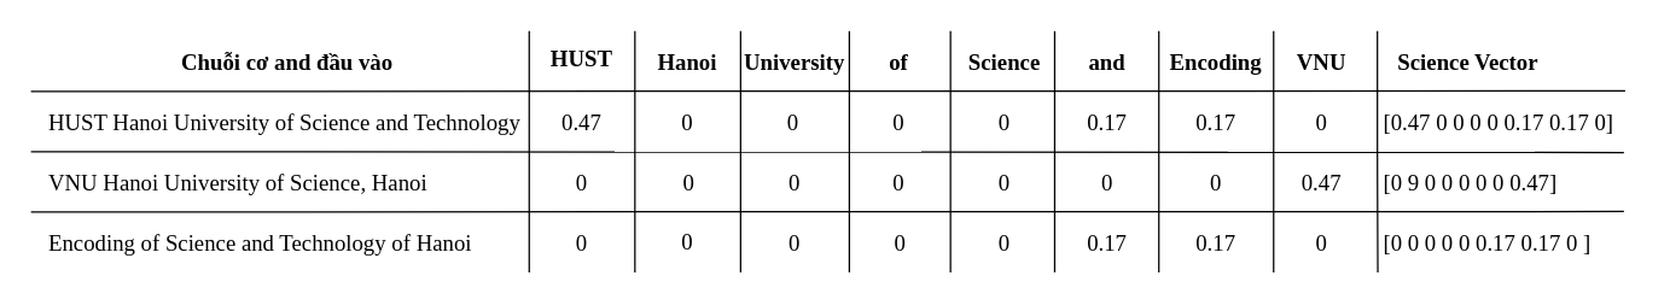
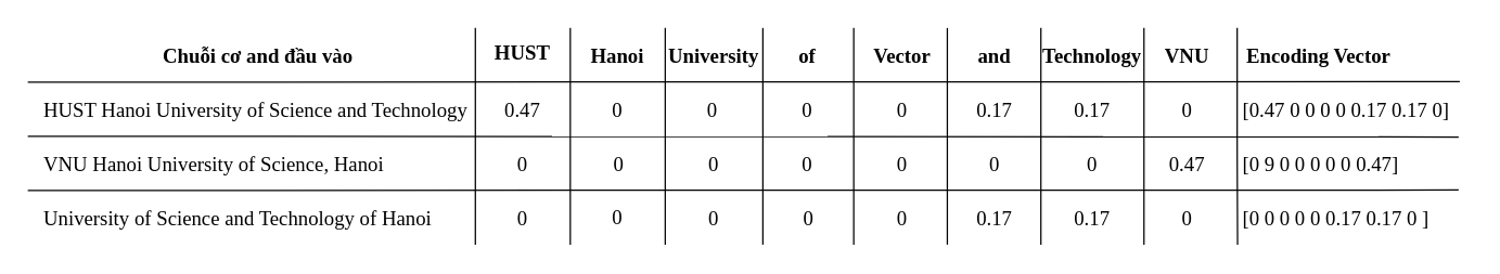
  <mxCell id="0" />
  <mxCell id="1" parent="0" />
  <mxCell id="2" value="&lt;p&gt;&lt;font style=&quot;line-height: 120%&quot; face=&quot;Latin Modern&quot; size=&quot;1&quot;&gt;&lt;b style=&quot;font-size: 15px&quot;&gt;HUST&lt;/b&gt;&lt;/font&gt;&lt;/p&gt;" style="text;html=1;strokeColor=none;fillColor=none;align=center;verticalAlign=middle;whiteSpace=wrap;rounded=0;fontFamily=Latin Modern 2;FType=w;" parent="1" vertex="1"><mxGeometry x="350" y="20" width="70" height="40" as="geometry" /></mxCell>
  <mxCell id="3" value="" style="endArrow=none;html=1;fontStyle=1;exitX=1;exitY=1;exitDx=0;exitDy=0;" parent="1" edge="1"><mxGeometry width="50" height="50" relative="1" as="geometry"><mxPoint x="420" y="180" as="sourcePoint" /><mxPoint x="420" y="20" as="targetPoint" /></mxGeometry></mxCell>
  <mxCell id="4" value="&lt;p&gt;&lt;font face=&quot;Latin Modern&quot; size=&quot;1&quot;&gt;&lt;b style=&quot;font-size: 15px&quot;&gt;Hanoi&lt;/b&gt;&lt;/font&gt;&lt;/p&gt;" style="text;html=1;strokeColor=none;fillColor=none;align=center;verticalAlign=middle;whiteSpace=wrap;rounded=0;fontFamily=Latin Modern 2;FType=w;" parent="1" vertex="1"><mxGeometry x="420" y="20" width="70" height="40" as="geometry" /></mxCell>
  <mxCell id="5" value="&lt;p&gt;&lt;font face=&quot;Latin Modern&quot; size=&quot;1&quot;&gt;&lt;b style=&quot;font-size: 15px&quot;&gt;University&lt;/b&gt;&lt;/font&gt;&lt;/p&gt;" style="text;html=1;strokeColor=none;fillColor=none;align=center;verticalAlign=middle;whiteSpace=wrap;rounded=0;fontFamily=Latin Modern 2;FType=w;" parent="1" vertex="1"><mxGeometry x="491" y="20" width="70" height="40" as="geometry" /></mxCell>
  <mxCell id="6" value="&lt;p&gt;&lt;font face=&quot;Latin Modern&quot; size=&quot;1&quot;&gt;&lt;b style=&quot;font-size: 15px&quot;&gt;of&lt;/b&gt;&lt;/font&gt;&lt;/p&gt;" style="text;html=1;strokeColor=none;fillColor=none;align=center;verticalAlign=middle;whiteSpace=wrap;rounded=0;fontFamily=Latin Modern 2;FType=w;" parent="1" vertex="1"><mxGeometry x="560" y="20" width="70" height="40" as="geometry" /></mxCell>
- <mxCell id="7" value="&lt;p&gt;&lt;font face=&quot;Latin Modern&quot; style=&quot;font-size: 15px&quot;&gt;Science&lt;/font&gt;&lt;/p&gt;" style="text;html=1;strokeColor=none;fillColor=none;align=center;verticalAlign=middle;whiteSpace=wrap;rounded=0;fontFamily=Latin Modern 2;FType=w;fontStyle=1" parent="1" vertex="1"><mxGeometry x="630" y="20" width="70" height="40" as="geometry" /></mxCell>
+ <mxCell id="7" value="&lt;p&gt;&lt;font face=&quot;Latin Modern&quot; style=&quot;font-size: 15px&quot;&gt;Vector&lt;/font&gt;&lt;/p&gt;" style="text;html=1;strokeColor=none;fillColor=none;align=center;verticalAlign=middle;whiteSpace=wrap;rounded=0;fontFamily=Latin Modern 2;FType=w;fontStyle=1" parent="1" vertex="1"><mxGeometry x="630" y="20" width="70" height="40" as="geometry" /></mxCell>
  <mxCell id="8" value="&lt;p&gt;&lt;font style=&quot;line-height: 120% ; font-size: 15px&quot; face=&quot;Latin Modern&quot;&gt;and&lt;/font&gt;&lt;/p&gt;" style="text;html=1;strokeColor=none;fillColor=none;align=center;verticalAlign=middle;whiteSpace=wrap;rounded=0;fontFamily=Latin Modern 2;FType=w;fontStyle=1" parent="1" vertex="1"><mxGeometry x="698" y="20" width="70" height="40" as="geometry" /></mxCell>
  <mxCell id="9" value="&lt;p&gt;&lt;font face=&quot;Latin Modern&quot; style=&quot;font-size: 15px&quot;&gt;VNU&lt;/font&gt;&lt;/p&gt;" style="text;html=1;strokeColor=none;fillColor=none;align=center;verticalAlign=middle;whiteSpace=wrap;rounded=0;fontFamily=Latin Modern 2;FType=w;fontStyle=1" parent="1" vertex="1"><mxGeometry x="840" y="20" width="70" height="40" as="geometry" /></mxCell>
- <mxCell id="10" value="&lt;p&gt;&lt;font style=&quot;line-height: 120% ; font-size: 15px&quot; face=&quot;Latin Modern&quot;&gt;Encoding&lt;/font&gt;&lt;/p&gt;" style="text;html=1;strokeColor=none;fillColor=none;align=center;verticalAlign=middle;whiteSpace=wrap;rounded=0;fontFamily=Latin Modern 2;FType=w;fontStyle=1" parent="1" vertex="1"><mxGeometry x="770" y="20" width="70" height="40" as="geometry" /></mxCell>
+ <mxCell id="10" value="&lt;p&gt;&lt;font style=&quot;line-height: 120% ; font-size: 15px&quot; face=&quot;Latin Modern&quot;&gt;Technology&lt;/font&gt;&lt;/p&gt;" style="text;html=1;strokeColor=none;fillColor=none;align=center;verticalAlign=middle;whiteSpace=wrap;rounded=0;fontFamily=Latin Modern 2;FType=w;fontStyle=1" parent="1" vertex="1"><mxGeometry x="770" y="20" width="70" height="40" as="geometry" /></mxCell>
  <mxCell id="11" value="" style="endArrow=none;html=1;entryX=0.952;entryY=-0.008;entryDx=0;entryDy=0;entryPerimeter=0;" parent="1" edge="1" target="50"><mxGeometry width="50" height="50" relative="1" as="geometry"><mxPoint x="20" y="60" as="sourcePoint" /><mxPoint x="1040" y="60" as="targetPoint" /></mxGeometry></mxCell>
- <mxCell id="12" value="&lt;p&gt;&lt;font face=&quot;Latin Modern&quot; style=&quot;font-size: 15px&quot;&gt;Science Vector&lt;/font&gt;&lt;/p&gt;" style="text;html=1;strokeColor=none;fillColor=none;align=center;verticalAlign=middle;whiteSpace=wrap;rounded=0;fontFamily=Latin Modern 2;FType=w;fontStyle=1" parent="1" vertex="1"><mxGeometry x="912" y="20" width="120" height="40" as="geometry" /></mxCell>
+ <mxCell id="12" value="&lt;p&gt;&lt;font face=&quot;Latin Modern&quot; style=&quot;font-size: 15px&quot;&gt;Encoding Vector&lt;/font&gt;&lt;/p&gt;" style="text;html=1;strokeColor=none;fillColor=none;align=center;verticalAlign=middle;whiteSpace=wrap;rounded=0;fontFamily=Latin Modern 2;FType=w;fontStyle=1" parent="1" vertex="1"><mxGeometry x="912" y="20" width="120" height="40" as="geometry" /></mxCell>
  <mxCell id="13" value="&lt;p&gt;&lt;font face=&quot;Latin Modern&quot; size=&quot;1&quot;&gt;&lt;b style=&quot;font-size: 15px&quot;&gt;Chuỗi cơ and đầu vào&lt;/b&gt;&lt;/font&gt;&lt;/p&gt;" style="text;html=1;strokeColor=none;fillColor=none;align=center;verticalAlign=middle;whiteSpace=wrap;rounded=0;fontFamily=Latin Modern 2;FType=w;" parent="1" vertex="1"><mxGeometry x="30" y="20" width="320" height="40" as="geometry" /></mxCell>
  <mxCell id="14" value="&lt;p&gt;&lt;span style=&quot;font-family: &amp;#34;latin modern&amp;#34; ; font-size: 15px&quot;&gt;HUST Hanoi University of Science and Technology&lt;/span&gt;&lt;br&gt;&lt;/p&gt;" style="text;html=1;strokeColor=none;fillColor=none;align=left;verticalAlign=middle;whiteSpace=wrap;rounded=0;fontFamily=Latin Modern 2;FType=w;" parent="1" vertex="1"><mxGeometry x="30" y="60" width="320" height="40" as="geometry" /></mxCell>
  <mxCell id="15" value="&lt;p&gt;&lt;span style=&quot;font-family: &amp;#34;latin modern&amp;#34; ; font-size: 15px&quot;&gt;VNU Hanoi University of Science, Hanoi&lt;/span&gt;&lt;br&gt;&lt;/p&gt;" style="text;html=1;strokeColor=none;fillColor=none;align=left;verticalAlign=middle;whiteSpace=wrap;rounded=0;fontFamily=Latin Modern 2;FType=w;" parent="1" vertex="1"><mxGeometry x="30" y="100" width="320" height="40" as="geometry" /></mxCell>
- <mxCell id="16" value="&lt;p&gt;&lt;span style=&quot;font-family: &amp;#34;latin modern&amp;#34; ; font-size: 15px&quot;&gt;Encoding of Science and Technology of Hanoi&lt;/span&gt;&lt;br&gt;&lt;/p&gt;" style="text;html=1;strokeColor=none;fillColor=none;align=left;verticalAlign=middle;whiteSpace=wrap;rounded=0;fontFamily=Latin Modern 2;FType=w;" parent="1" vertex="1"><mxGeometry x="30" y="140" width="320" height="40" as="geometry" /></mxCell>
+ <mxCell id="16" value="&lt;p&gt;&lt;span style=&quot;font-family: &amp;#34;latin modern&amp;#34; ; font-size: 15px&quot;&gt;University of Science and Technology of Hanoi&lt;/span&gt;&lt;br&gt;&lt;/p&gt;" style="text;html=1;strokeColor=none;fillColor=none;align=left;verticalAlign=middle;whiteSpace=wrap;rounded=0;fontFamily=Latin Modern 2;FType=w;" parent="1" vertex="1"><mxGeometry x="30" y="140" width="320" height="40" as="geometry" /></mxCell>
  <mxCell id="17" value="&lt;p&gt;&lt;font face=&quot;Latin Modern&quot;&gt;&lt;span style=&quot;font-size: 15px&quot;&gt;0.47&lt;/span&gt;&lt;/font&gt;&lt;/p&gt;" style="text;html=1;strokeColor=none;fillColor=none;align=center;verticalAlign=middle;whiteSpace=wrap;rounded=0;fontFamily=Latin Modern 2;FType=w;" parent="1" vertex="1"><mxGeometry x="350" y="60" width="70" height="40" as="geometry" /></mxCell>
  <mxCell id="18" value="&lt;p&gt;&lt;font style=&quot;line-height: 120% ; font-size: 15px&quot; face=&quot;Latin Modern&quot;&gt;0&lt;/font&gt;&lt;/p&gt;" style="text;html=1;strokeColor=none;fillColor=none;align=center;verticalAlign=middle;whiteSpace=wrap;rounded=0;fontFamily=Latin Modern 2;FType=w;" parent="1" vertex="1"><mxGeometry x="420" y="60" width="70" height="40" as="geometry" /></mxCell>
  <mxCell id="19" value="&lt;p&gt;&lt;font style=&quot;line-height: 120% ; font-size: 15px&quot; face=&quot;Latin Modern&quot;&gt;0&lt;/font&gt;&lt;/p&gt;" style="text;html=1;strokeColor=none;fillColor=none;align=center;verticalAlign=middle;whiteSpace=wrap;rounded=0;fontFamily=Latin Modern 2;FType=w;" parent="1" vertex="1"><mxGeometry x="490" y="60" width="70" height="40" as="geometry" /></mxCell>
  <mxCell id="20" value="&lt;p&gt;&lt;font style=&quot;line-height: 120% ; font-size: 15px&quot; face=&quot;Latin Modern&quot;&gt;0&lt;/font&gt;&lt;/p&gt;" style="text;html=1;strokeColor=none;fillColor=none;align=center;verticalAlign=middle;whiteSpace=wrap;rounded=0;fontFamily=Latin Modern 2;FType=w;" parent="1" vertex="1"><mxGeometry x="560" y="60" width="70" height="40" as="geometry" /></mxCell>
  <mxCell id="21" value="&lt;p&gt;&lt;font style=&quot;line-height: 120% ; font-size: 15px&quot; face=&quot;Latin Modern&quot;&gt;0&lt;/font&gt;&lt;/p&gt;" style="text;html=1;strokeColor=none;fillColor=none;align=center;verticalAlign=middle;whiteSpace=wrap;rounded=0;fontFamily=Latin Modern 2;FType=w;" parent="1" vertex="1"><mxGeometry x="630" y="60" width="70" height="40" as="geometry" /></mxCell>
  <mxCell id="22" value="&lt;p&gt;&lt;font style=&quot;line-height: 120% ; font-size: 15px&quot; face=&quot;Latin Modern&quot;&gt;0.17&lt;/font&gt;&lt;/p&gt;" style="text;html=1;strokeColor=none;fillColor=none;align=center;verticalAlign=middle;whiteSpace=wrap;rounded=0;fontFamily=Latin Modern 2;FType=w;" parent="1" vertex="1"><mxGeometry x="770" y="60" width="70" height="40" as="geometry" /></mxCell>
  <mxCell id="23" value="&lt;p&gt;&lt;font style=&quot;line-height: 120% ; font-size: 15px&quot; face=&quot;Latin Modern&quot;&gt;0&lt;/font&gt;&lt;/p&gt;" style="text;html=1;strokeColor=none;fillColor=none;align=center;verticalAlign=middle;whiteSpace=wrap;rounded=0;fontFamily=Latin Modern 2;FType=w;" parent="1" vertex="1"><mxGeometry x="840" y="140" width="70" height="40" as="geometry" /></mxCell>
  <mxCell id="24" value="&lt;p&gt;&lt;font style=&quot;line-height: 120% ; font-size: 15px&quot; face=&quot;Latin Modern&quot;&gt;0.47&lt;/font&gt;&lt;/p&gt;" style="text;html=1;strokeColor=none;fillColor=none;align=center;verticalAlign=middle;whiteSpace=wrap;rounded=0;fontFamily=Latin Modern 2;FType=w;" parent="1" vertex="1"><mxGeometry x="840" y="100" width="70" height="40" as="geometry" /></mxCell>
  <mxCell id="25" value="" style="endArrow=none;html=1;" parent="1" edge="1"><mxGeometry width="50" height="50" relative="1" as="geometry"><mxPoint x="350" y="180" as="sourcePoint" /><mxPoint x="350" y="20" as="targetPoint" /><Array as="points"><mxPoint x="350" y="110" /></Array></mxGeometry></mxCell>
  <mxCell id="26" value="" style="endArrow=none;html=1;fontStyle=1" parent="1" edge="1"><mxGeometry width="50" height="50" relative="1" as="geometry"><mxPoint x="490" y="180" as="sourcePoint" /><mxPoint x="490" y="20" as="targetPoint" /><Array as="points"><mxPoint x="490" y="110" /></Array></mxGeometry></mxCell>
  <mxCell id="27" value="" style="endArrow=none;html=1;" parent="1" edge="1"><mxGeometry width="50" height="50" relative="1" as="geometry"><mxPoint x="562" y="180" as="sourcePoint" /><mxPoint x="562" y="20" as="targetPoint" /><Array as="points"><mxPoint x="562" y="110" /></Array></mxGeometry></mxCell>
  <mxCell id="28" value="" style="endArrow=none;html=1;" parent="1" edge="1"><mxGeometry width="50" height="50" relative="1" as="geometry"><mxPoint x="629" y="180" as="sourcePoint" /><mxPoint x="629" y="20" as="targetPoint" /><Array as="points"><mxPoint x="629" y="110" /></Array></mxGeometry></mxCell>
  <mxCell id="29" value="" style="endArrow=none;html=1;" parent="1" edge="1"><mxGeometry width="50" height="50" relative="1" as="geometry"><mxPoint x="698" y="180" as="sourcePoint" /><mxPoint x="698" y="20" as="targetPoint" /><Array as="points"><mxPoint x="698" y="110" /></Array></mxGeometry></mxCell>
  <mxCell id="30" value="" style="endArrow=none;html=1;" parent="1" edge="1"><mxGeometry width="50" height="50" relative="1" as="geometry"><mxPoint x="767" y="180" as="sourcePoint" /><mxPoint x="767" y="20" as="targetPoint" /><Array as="points"><mxPoint x="767" y="110" /></Array></mxGeometry></mxCell>
  <mxCell id="31" value="" style="endArrow=none;html=1;" parent="1" edge="1"><mxGeometry width="50" height="50" relative="1" as="geometry"><mxPoint x="843" y="180" as="sourcePoint" /><mxPoint x="843" y="20" as="targetPoint" /><Array as="points"><mxPoint x="843" y="110" /></Array></mxGeometry></mxCell>
  <mxCell id="32" value="" style="endArrow=none;html=1;" parent="1" edge="1"><mxGeometry width="50" height="50" relative="1" as="geometry"><mxPoint x="912" y="180" as="sourcePoint" /><mxPoint x="911.72" y="20" as="targetPoint" /><Array as="points"><mxPoint x="911.72" y="110" /></Array></mxGeometry></mxCell>
  <mxCell id="33" value="" style="endArrow=none;html=1;entryX=0.947;entryY=-0.008;entryDx=0;entryDy=0;entryPerimeter=0;" parent="1" edge="1" target="53"><mxGeometry width="50" height="50" relative="1" as="geometry"><mxPoint x="20" y="140" as="sourcePoint" /><mxPoint x="1040" y="140" as="targetPoint" /></mxGeometry></mxCell>
  <mxCell id="34" value="&lt;p&gt;&lt;font style=&quot;line-height: 120% ; font-size: 15px&quot; face=&quot;Latin Modern&quot;&gt;0.17&lt;/font&gt;&lt;/p&gt;" style="text;html=1;strokeColor=none;fillColor=none;align=center;verticalAlign=middle;whiteSpace=wrap;rounded=0;fontFamily=Latin Modern 2;FType=w;" parent="1" vertex="1"><mxGeometry x="698" y="60" width="70" height="40" as="geometry" /></mxCell>
  <mxCell id="35" value="&lt;p&gt;&lt;font style=&quot;line-height: 120% ; font-size: 15px&quot; face=&quot;Latin Modern&quot;&gt;0&lt;/font&gt;&lt;/p&gt;" style="text;html=1;strokeColor=none;fillColor=none;align=center;verticalAlign=middle;whiteSpace=wrap;rounded=0;fontFamily=Latin Modern 2;FType=w;" parent="1" vertex="1"><mxGeometry x="840" y="60" width="70" height="40" as="geometry" /></mxCell>
  <mxCell id="36" value="&lt;p&gt;&lt;font style=&quot;line-height: 120% ; font-size: 15px&quot; face=&quot;Latin Modern&quot;&gt;0&lt;/font&gt;&lt;/p&gt;" style="text;html=1;strokeColor=none;fillColor=none;align=center;verticalAlign=middle;whiteSpace=wrap;rounded=0;fontFamily=Latin Modern 2;FType=w;" vertex="1" parent="1"><mxGeometry x="350" y="100" width="70" height="40" as="geometry" /></mxCell>
  <mxCell id="37" value="&lt;p&gt;&lt;font style=&quot;line-height: 120% ; font-size: 15px&quot; face=&quot;Latin Modern&quot;&gt;0&lt;/font&gt;&lt;/p&gt;" style="text;html=1;strokeColor=none;fillColor=none;align=center;verticalAlign=middle;whiteSpace=wrap;rounded=0;fontFamily=Latin Modern 2;FType=w;" vertex="1" parent="1"><mxGeometry x="421" y="100" width="70" height="40" as="geometry" /></mxCell>
  <mxCell id="38" value="&lt;p&gt;&lt;font style=&quot;line-height: 120% ; font-size: 15px&quot; face=&quot;Latin Modern&quot;&gt;0&lt;/font&gt;&lt;/p&gt;" style="text;html=1;strokeColor=none;fillColor=none;align=center;verticalAlign=middle;whiteSpace=wrap;rounded=0;fontFamily=Latin Modern 2;FType=w;" vertex="1" parent="1"><mxGeometry x="491" y="100" width="70" height="40" as="geometry" /></mxCell>
  <mxCell id="39" value="&lt;p&gt;&lt;font style=&quot;line-height: 120% ; font-size: 15px&quot; face=&quot;Latin Modern&quot;&gt;0&lt;/font&gt;&lt;/p&gt;" style="text;html=1;strokeColor=none;fillColor=none;align=center;verticalAlign=middle;whiteSpace=wrap;rounded=0;fontFamily=Latin Modern 2;FType=w;" vertex="1" parent="1"><mxGeometry x="350" y="140" width="70" height="40" as="geometry" /></mxCell>
  <mxCell id="40" value="&lt;p&gt;&lt;font style=&quot;line-height: 120% ; font-size: 15px&quot; face=&quot;Latin Modern&quot;&gt;0&lt;/font&gt;&lt;/p&gt;" style="text;html=1;strokeColor=none;fillColor=none;align=center;verticalAlign=middle;whiteSpace=wrap;rounded=0;fontFamily=Latin Modern 2;FType=w;" vertex="1" parent="1"><mxGeometry x="420" y="139" width="70" height="40" as="geometry" /></mxCell>
  <mxCell id="41" value="&lt;p&gt;&lt;font style=&quot;line-height: 120% ; font-size: 15px&quot; face=&quot;Latin Modern&quot;&gt;0&lt;/font&gt;&lt;/p&gt;" style="text;html=1;strokeColor=none;fillColor=none;align=center;verticalAlign=middle;whiteSpace=wrap;rounded=0;fontFamily=Latin Modern 2;FType=w;" vertex="1" parent="1"><mxGeometry x="491" y="140" width="70" height="40" as="geometry" /></mxCell>
  <mxCell id="42" value="&lt;p&gt;&lt;font style=&quot;line-height: 120% ; font-size: 15px&quot; face=&quot;Latin Modern&quot;&gt;0&lt;/font&gt;&lt;/p&gt;" style="text;html=1;strokeColor=none;fillColor=none;align=center;verticalAlign=middle;whiteSpace=wrap;rounded=0;fontFamily=Latin Modern 2;FType=w;" vertex="1" parent="1"><mxGeometry x="561" y="140" width="70" height="40" as="geometry" /></mxCell>
  <mxCell id="43" value="&lt;p&gt;&lt;font style=&quot;line-height: 120% ; font-size: 15px&quot; face=&quot;Latin Modern&quot;&gt;0&lt;/font&gt;&lt;/p&gt;" style="text;html=1;strokeColor=none;fillColor=none;align=center;verticalAlign=middle;whiteSpace=wrap;rounded=0;fontFamily=Latin Modern 2;FType=w;" vertex="1" parent="1"><mxGeometry x="630" y="140" width="70" height="40" as="geometry" /></mxCell>
  <mxCell id="44" value="&lt;p&gt;&lt;font style=&quot;line-height: 120% ; font-size: 15px&quot; face=&quot;Latin Modern&quot;&gt;0.17&lt;/font&gt;&lt;/p&gt;" style="text;html=1;strokeColor=none;fillColor=none;align=center;verticalAlign=middle;whiteSpace=wrap;rounded=0;fontFamily=Latin Modern 2;FType=w;" vertex="1" parent="1"><mxGeometry x="698" y="140" width="70" height="40" as="geometry" /></mxCell>
  <mxCell id="45" value="&lt;p&gt;&lt;font style=&quot;line-height: 120% ; font-size: 15px&quot; face=&quot;Latin Modern&quot;&gt;0&lt;/font&gt;&lt;/p&gt;" style="text;html=1;strokeColor=none;fillColor=none;align=center;verticalAlign=middle;whiteSpace=wrap;rounded=0;fontFamily=Latin Modern 2;FType=w;" vertex="1" parent="1"><mxGeometry x="698" y="100" width="70" height="40" as="geometry" /></mxCell>
  <mxCell id="46" value="&lt;p&gt;&lt;font style=&quot;line-height: 120% ; font-size: 15px&quot; face=&quot;Latin Modern&quot;&gt;0&lt;/font&gt;&lt;/p&gt;" style="text;html=1;strokeColor=none;fillColor=none;align=center;verticalAlign=middle;whiteSpace=wrap;rounded=0;fontFamily=Latin Modern 2;FType=w;" vertex="1" parent="1"><mxGeometry x="770" y="100" width="70" height="40" as="geometry" /></mxCell>
  <mxCell id="47" value="&lt;p&gt;&lt;font style=&quot;line-height: 120% ; font-size: 15px&quot; face=&quot;Latin Modern&quot;&gt;0.17&lt;/font&gt;&lt;/p&gt;" style="text;html=1;strokeColor=none;fillColor=none;align=center;verticalAlign=middle;whiteSpace=wrap;rounded=0;fontFamily=Latin Modern 2;FType=w;" vertex="1" parent="1"><mxGeometry x="770" y="140" width="70" height="40" as="geometry" /></mxCell>
  <mxCell id="48" value="&lt;p&gt;&lt;font style=&quot;line-height: 120% ; font-size: 15px&quot; face=&quot;Latin Modern&quot;&gt;0&lt;/font&gt;&lt;/p&gt;" style="text;html=1;strokeColor=none;fillColor=none;align=center;verticalAlign=middle;whiteSpace=wrap;rounded=0;fontFamily=Latin Modern 2;FType=w;" vertex="1" parent="1"><mxGeometry x="630" y="99.5" width="70" height="40" as="geometry" /></mxCell>
  <mxCell id="49" value="&lt;p&gt;&lt;font style=&quot;line-height: 120% ; font-size: 15px&quot; face=&quot;Latin Modern&quot;&gt;0&lt;/font&gt;&lt;/p&gt;" style="text;html=1;strokeColor=none;fillColor=none;align=center;verticalAlign=middle;whiteSpace=wrap;rounded=0;fontFamily=Latin Modern 2;FType=w;" vertex="1" parent="1"><mxGeometry x="560" y="100" width="70" height="40" as="geometry" /></mxCell>
  <mxCell id="50" value="&lt;span style=&quot;font-family: &amp;#34;latin modern&amp;#34; ; font-size: 15px&quot;&gt;[0.47 0 0 0 0 0.17 0.17 0]&lt;/span&gt;" style="text;html=1;strokeColor=none;fillColor=none;align=left;verticalAlign=middle;whiteSpace=wrap;rounded=0;" vertex="1" parent="1"><mxGeometry x="914" y="60" width="170" height="40" as="geometry" /></mxCell>
  <mxCell id="51" value="" style="endArrow=none;html=1;entryX=0.947;entryY=0.013;entryDx=0;entryDy=0;entryPerimeter=0;" edge="1" parent="1" target="52"><mxGeometry width="50" height="50" relative="1" as="geometry"><mxPoint x="20" y="100" as="sourcePoint" /><mxPoint x="1040" y="100" as="targetPoint" /></mxGeometry></mxCell>
  <mxCell id="52" value="&lt;span style=&quot;font-family: &amp;#34;latin modern&amp;#34; ; font-size: 15px&quot;&gt;[0 9 0 0 0 0 0 0.47]&lt;/span&gt;" style="text;html=1;strokeColor=none;fillColor=none;align=left;verticalAlign=middle;whiteSpace=wrap;rounded=0;" vertex="1" parent="1"><mxGeometry x="914" y="100" width="170" height="40" as="geometry" /></mxCell>
  <mxCell id="53" value="&lt;span style=&quot;font-family: &amp;#34;latin modern&amp;#34; ; font-size: 15px ; text-align: center&quot;&gt;[0 0 0 0 0 0.17 0.17 0 ]&lt;/span&gt;" style="text;html=1;strokeColor=none;fillColor=none;align=left;verticalAlign=middle;whiteSpace=wrap;rounded=0;" vertex="1" parent="1"><mxGeometry x="914" y="140" width="170" height="40" as="geometry" /></mxCell>
